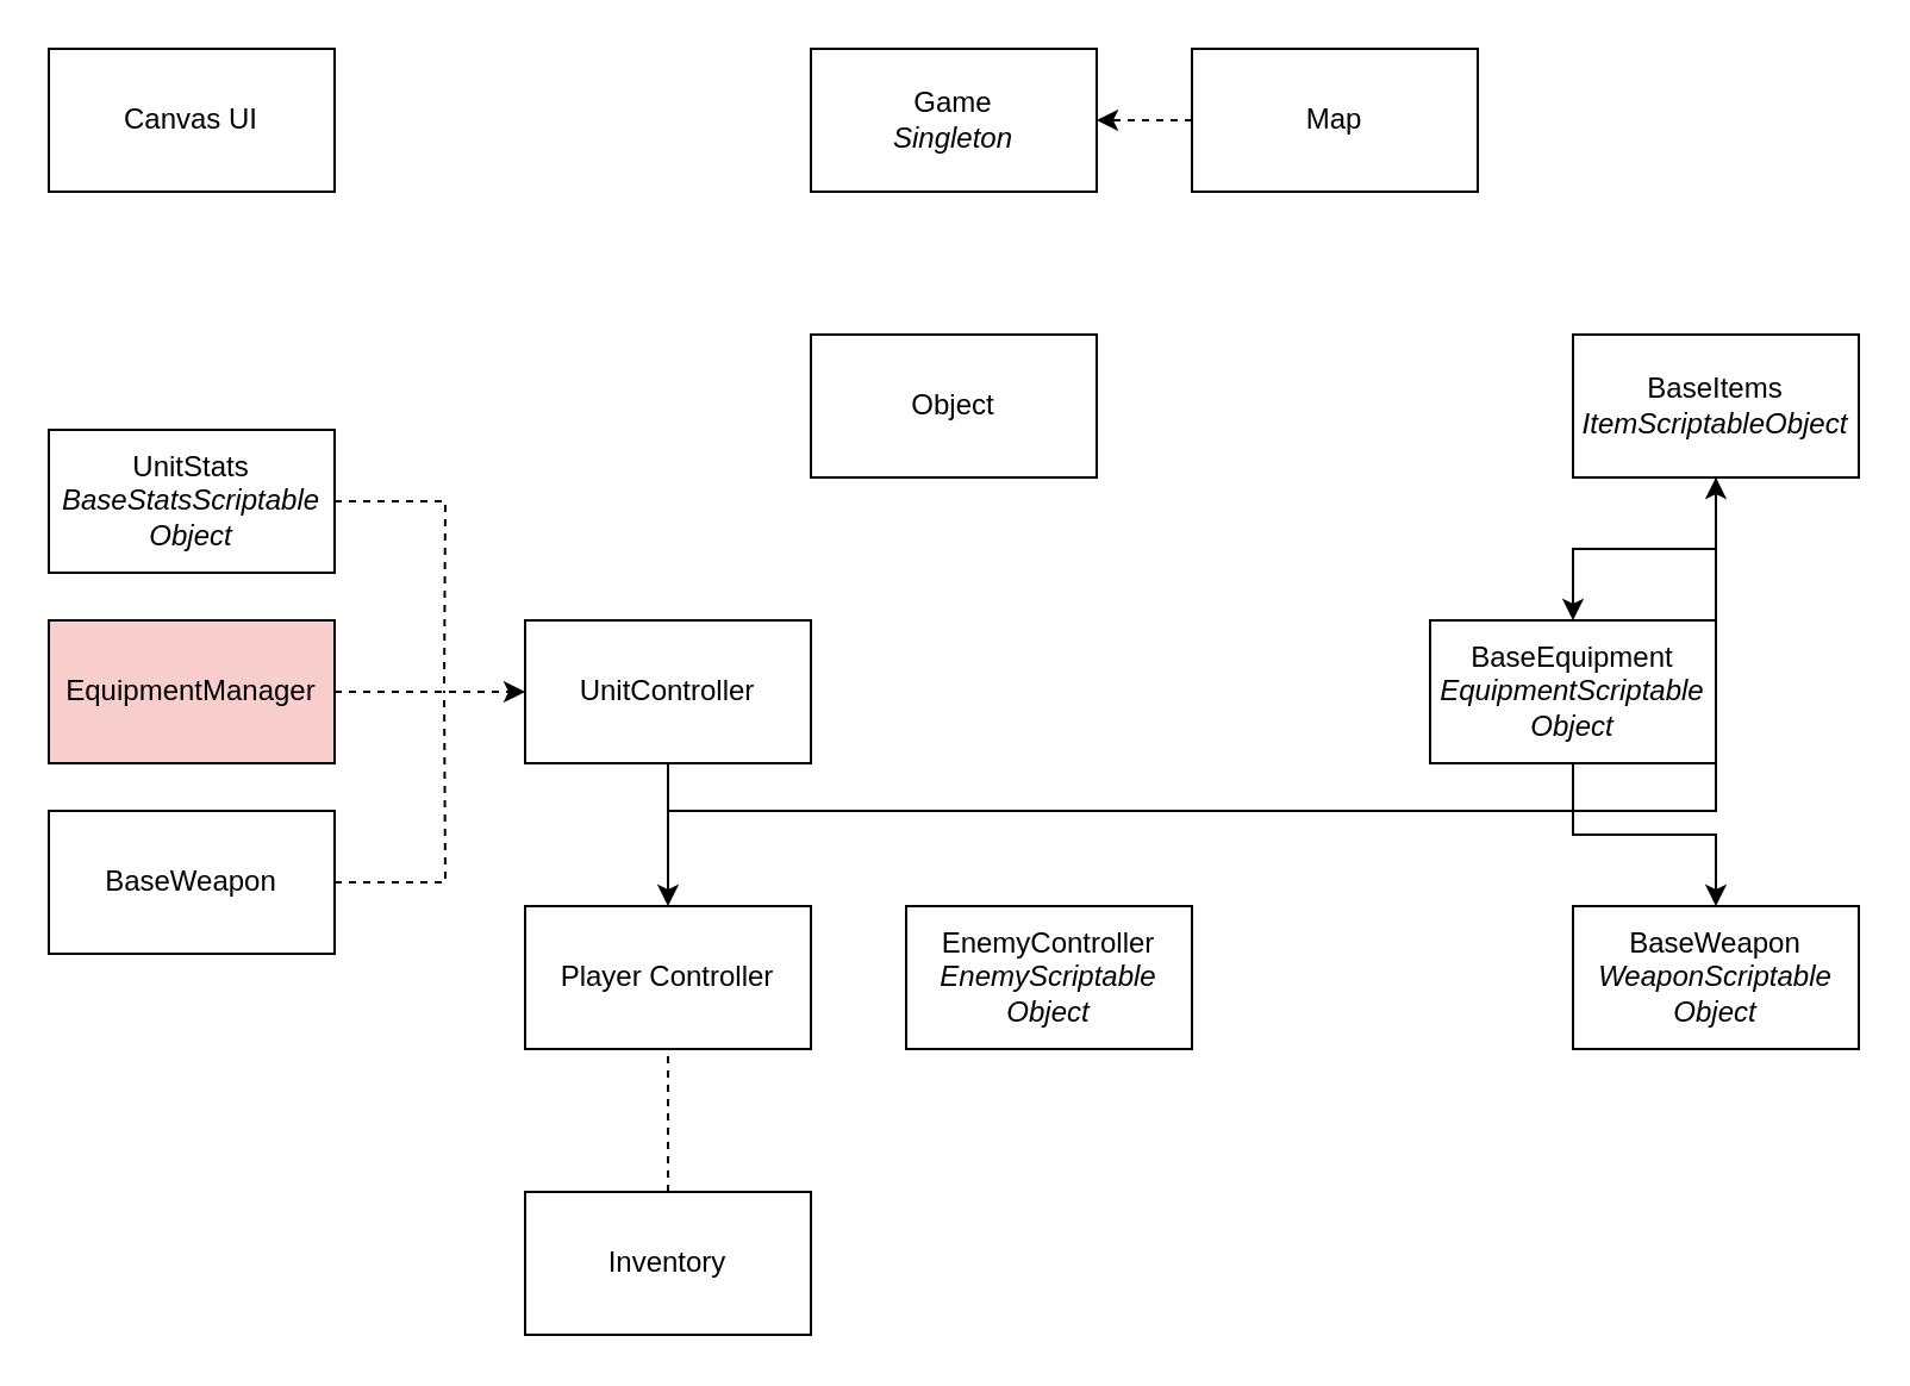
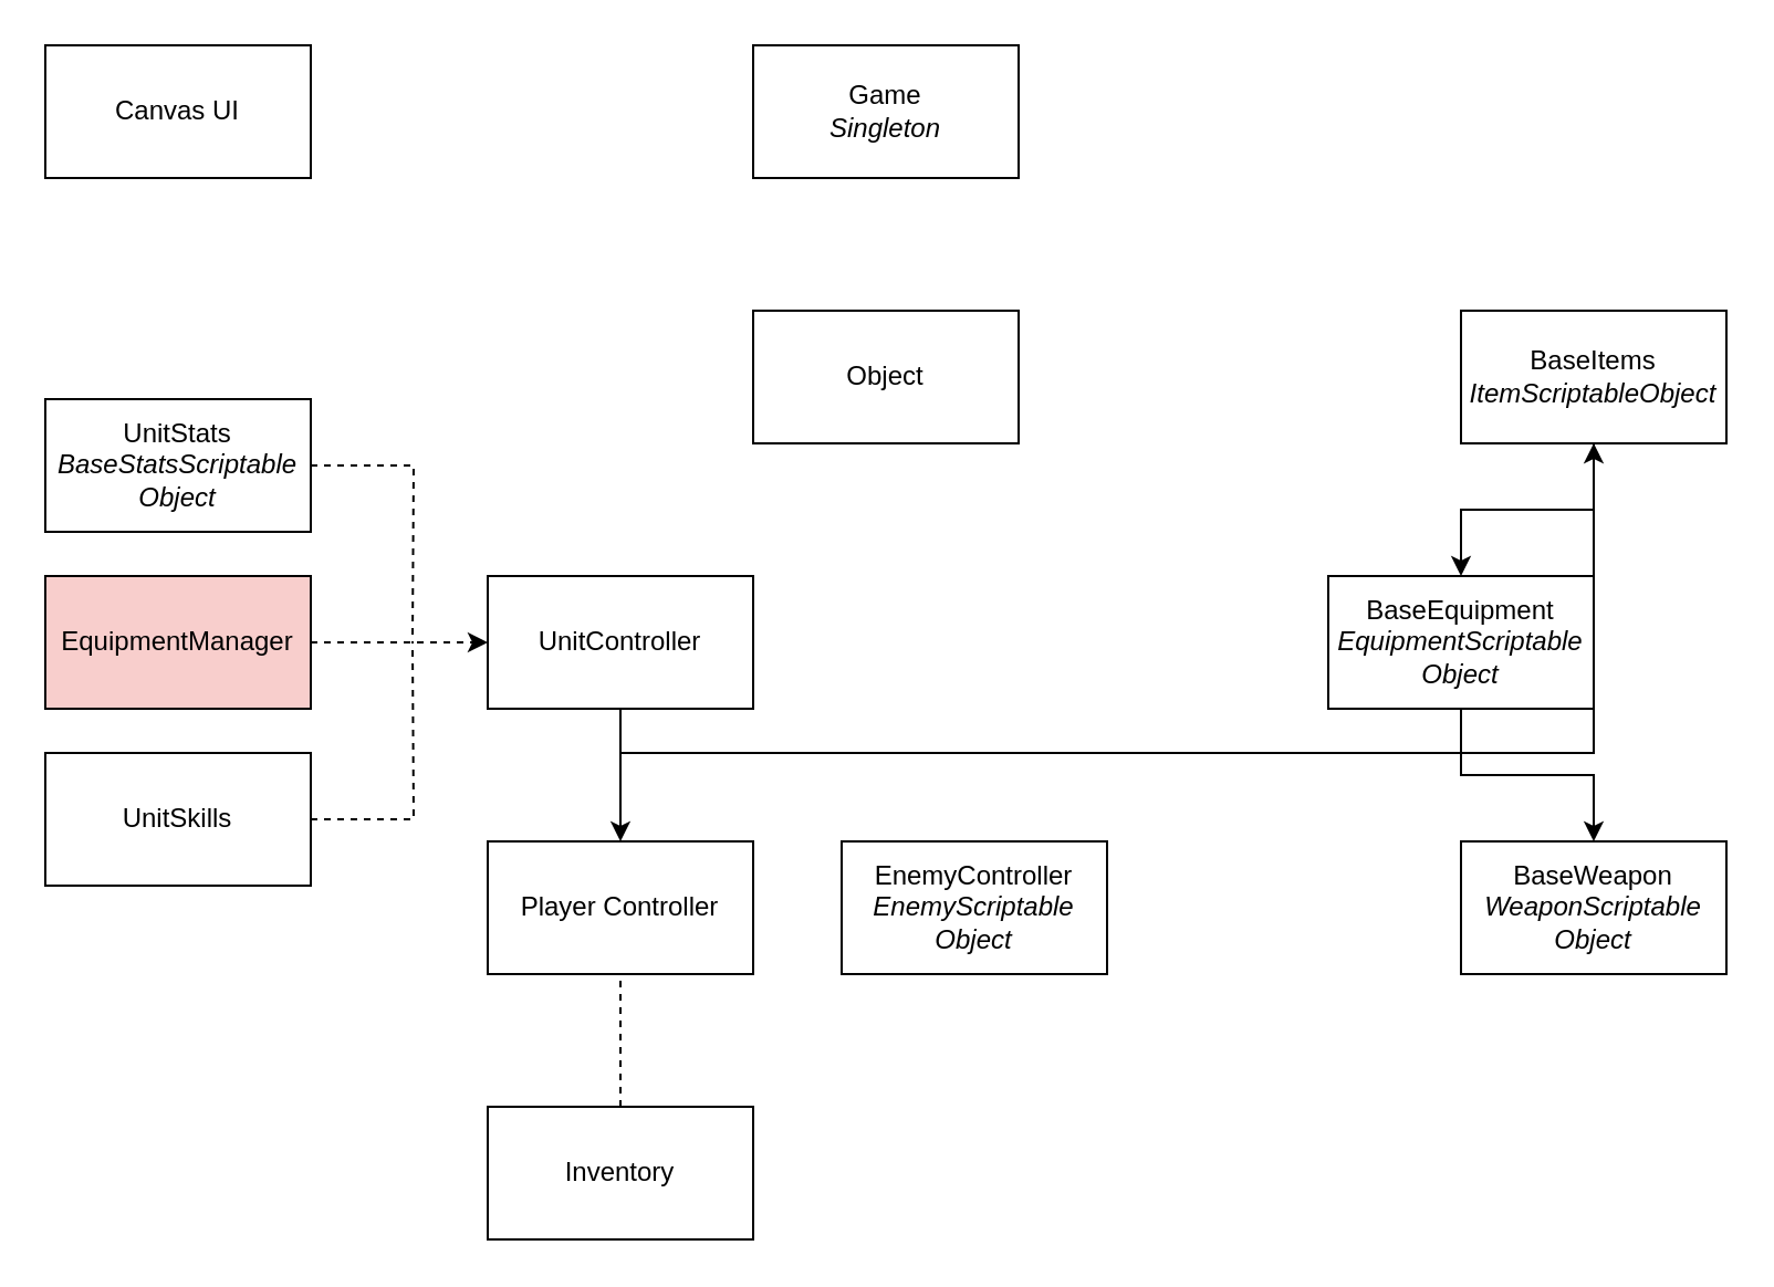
  <mxCell id="0" />
  <mxCell id="1" parent="0" />
  <mxCell id="2" value="Canvas UI" style="rounded=0;whiteSpace=wrap;html=1;" vertex="1" parent="1"><mxGeometry x="20" y="20" width="120" height="60" as="geometry" /></mxCell>
- <mxCell id="3" style="edgeStyle=orthogonalEdgeStyle;rounded=0;orthogonalLoop=1;jettySize=auto;html=1;exitX=0;exitY=0.5;exitDx=0;exitDy=0;dashed=1;endArrow=classic;endFill=1;" edge="1" parent="1" source="4" target="5"><mxGeometry relative="1" as="geometry" /></mxCell>
- <mxCell id="4" value="Map" style="rounded=0;whiteSpace=wrap;html=1;" vertex="1" parent="1"><mxGeometry x="500" y="20" width="120" height="60" as="geometry" /></mxCell>
  <mxCell id="5" value="&lt;div&gt;Game&lt;/div&gt;&lt;div&gt;&lt;i&gt;Singleton&lt;/i&gt;&lt;br&gt;&lt;/div&gt;" style="rounded=0;whiteSpace=wrap;html=1;" vertex="1" parent="1"><mxGeometry x="340" y="20" width="120" height="60" as="geometry" /></mxCell>
  <mxCell id="6" value="Object" style="rounded=0;whiteSpace=wrap;html=1;" vertex="1" parent="1"><mxGeometry x="340" y="140" width="120" height="60" as="geometry" /></mxCell>
  <mxCell id="7" style="edgeStyle=orthogonalEdgeStyle;rounded=0;orthogonalLoop=1;jettySize=auto;html=1;exitX=0.5;exitY=1;exitDx=0;exitDy=0;entryX=0.5;entryY=0;entryDx=0;entryDy=0;" edge="1" parent="1" source="9" target="10"><mxGeometry relative="1" as="geometry" /></mxCell>
  <mxCell id="8" style="edgeStyle=orthogonalEdgeStyle;rounded=0;orthogonalLoop=1;jettySize=auto;html=1;exitX=0.5;exitY=1;exitDx=0;exitDy=0;" edge="1" parent="1" source="9" target="13"><mxGeometry relative="1" as="geometry" /></mxCell>
  <mxCell id="9" value="UnitController" style="rounded=0;whiteSpace=wrap;html=1;" vertex="1" parent="1"><mxGeometry x="220" y="260" width="120" height="60" as="geometry" /></mxCell>
  <mxCell id="10" value="Player Controller" style="rounded=0;whiteSpace=wrap;html=1;" vertex="1" parent="1"><mxGeometry x="220" y="380" width="120" height="60" as="geometry" /></mxCell>
  <mxCell id="11" value="&lt;div&gt;EnemyController&lt;/div&gt;&lt;div&gt;&lt;i&gt;EnemyScriptable&lt;/i&gt;&lt;/div&gt;&lt;div&gt;&lt;i&gt;Object&lt;br&gt;&lt;/i&gt;&lt;/div&gt;" style="rounded=0;whiteSpace=wrap;html=1;" vertex="1" parent="1"><mxGeometry x="380" y="380" width="120" height="60" as="geometry" /></mxCell>
  <mxCell id="12" style="edgeStyle=orthogonalEdgeStyle;rounded=0;orthogonalLoop=1;jettySize=auto;html=1;exitX=0.5;exitY=1;exitDx=0;exitDy=0;entryX=0.5;entryY=0;entryDx=0;entryDy=0;" edge="1" parent="1" source="13" target="15"><mxGeometry relative="1" as="geometry" /></mxCell>
  <mxCell id="13" value="&lt;div&gt;BaseItems&lt;/div&gt;&lt;i&gt;ItemScriptableObject&lt;/i&gt;" style="rounded=0;whiteSpace=wrap;html=1;" vertex="1" parent="1"><mxGeometry x="660" y="140" width="120" height="60" as="geometry" /></mxCell>
  <mxCell id="14" style="edgeStyle=orthogonalEdgeStyle;rounded=0;orthogonalLoop=1;jettySize=auto;html=1;exitX=0.5;exitY=1;exitDx=0;exitDy=0;entryX=0.5;entryY=0;entryDx=0;entryDy=0;" edge="1" parent="1" source="15" target="16"><mxGeometry relative="1" as="geometry" /></mxCell>
  <mxCell id="15" value="&lt;div&gt;BaseEquipment&lt;/div&gt;&lt;div&gt;&lt;i&gt;EquipmentScriptable&lt;/i&gt;&lt;/div&gt;&lt;div&gt;&lt;i&gt;Object&lt;/i&gt;&lt;/div&gt;" style="rounded=0;whiteSpace=wrap;html=1;" vertex="1" parent="1"><mxGeometry x="600" y="260" width="120" height="60" as="geometry" /></mxCell>
  <mxCell id="16" value="&lt;div&gt;BaseWeapon&lt;/div&gt;&lt;div&gt;&lt;i&gt;Weapon&lt;/i&gt;&lt;i&gt;Scriptable&lt;/i&gt;&lt;i&gt;&lt;br&gt;&lt;/i&gt;&lt;/div&gt;&lt;div&gt;&lt;i&gt;Object&lt;/i&gt;&lt;/div&gt;" style="rounded=0;whiteSpace=wrap;html=1;" vertex="1" parent="1"><mxGeometry x="660" y="380" width="120" height="60" as="geometry" /></mxCell>
  <mxCell id="17" style="edgeStyle=orthogonalEdgeStyle;rounded=0;orthogonalLoop=1;jettySize=auto;html=1;exitX=1;exitY=0.5;exitDx=0;exitDy=0;dashed=1;endArrow=none;endFill=0;" edge="1" parent="1" source="18"><mxGeometry relative="1" as="geometry"><mxPoint x="186" y="290" as="targetPoint" /></mxGeometry></mxCell>
  <mxCell id="18" value="&lt;div&gt;UnitStats&lt;/div&gt;&lt;div&gt;&lt;i&gt;BaseStatsScriptable&lt;/i&gt;&lt;/div&gt;&lt;div&gt;&lt;i&gt;Object&lt;/i&gt;&lt;br&gt;&lt;/div&gt;" style="rounded=0;whiteSpace=wrap;html=1;" vertex="1" parent="1"><mxGeometry x="20" y="180" width="120" height="60" as="geometry" /></mxCell>
  <mxCell id="19" style="edgeStyle=orthogonalEdgeStyle;rounded=0;orthogonalLoop=1;jettySize=auto;html=1;exitX=1;exitY=0.5;exitDx=0;exitDy=0;dashed=1;endArrow=none;endFill=0;" edge="1" parent="1" source="20"><mxGeometry relative="1" as="geometry"><mxPoint x="186" y="290" as="targetPoint" /></mxGeometry></mxCell>
- <mxCell id="20" value="BaseWeapon" style="rounded=0;whiteSpace=wrap;html=1;" vertex="1" parent="1"><mxGeometry x="20" y="340" width="120" height="60" as="geometry" /></mxCell>
+ <mxCell id="20" value="UnitSkills" style="rounded=0;whiteSpace=wrap;html=1;" vertex="1" parent="1"><mxGeometry x="20" y="340" width="120" height="60" as="geometry" /></mxCell>
  <mxCell id="21" style="edgeStyle=orthogonalEdgeStyle;rounded=0;orthogonalLoop=1;jettySize=auto;html=1;exitX=1;exitY=0.5;exitDx=0;exitDy=0;dashed=1;endArrow=none;endFill=0;" edge="1" parent="1" source="23"><mxGeometry relative="1" as="geometry"><mxPoint x="140" y="290" as="targetPoint" /></mxGeometry></mxCell>
  <mxCell id="22" style="edgeStyle=orthogonalEdgeStyle;rounded=0;orthogonalLoop=1;jettySize=auto;html=1;exitX=1;exitY=0.5;exitDx=0;exitDy=0;entryX=0;entryY=0.5;entryDx=0;entryDy=0;dashed=1;endArrow=classic;endFill=1;" edge="1" parent="1" source="23" target="9"><mxGeometry relative="1" as="geometry" /></mxCell>
  <mxCell id="23" value="EquipmentManager" style="rounded=0;whiteSpace=wrap;html=1;fillColor=#f8cecc;" vertex="1" parent="1"><mxGeometry x="20" y="260" width="120" height="60" as="geometry" /></mxCell>
  <mxCell id="24" style="edgeStyle=orthogonalEdgeStyle;rounded=0;orthogonalLoop=1;jettySize=auto;html=1;exitX=0.5;exitY=0;exitDx=0;exitDy=0;entryX=0.5;entryY=1;entryDx=0;entryDy=0;dashed=1;endArrow=none;endFill=0;" edge="1" parent="1" source="25" target="10"><mxGeometry relative="1" as="geometry" /></mxCell>
  <mxCell id="25" value="Inventory" style="rounded=0;whiteSpace=wrap;html=1;" vertex="1" parent="1"><mxGeometry x="220" y="500" width="120" height="60" as="geometry" /></mxCell>
